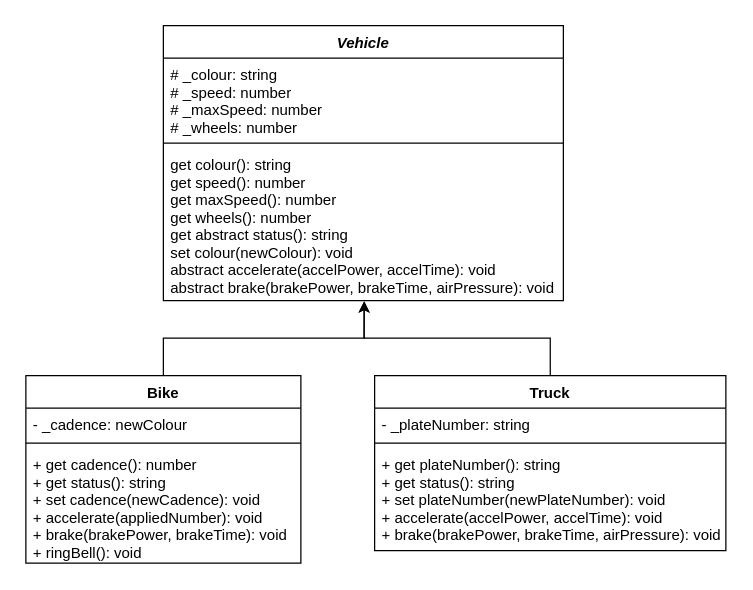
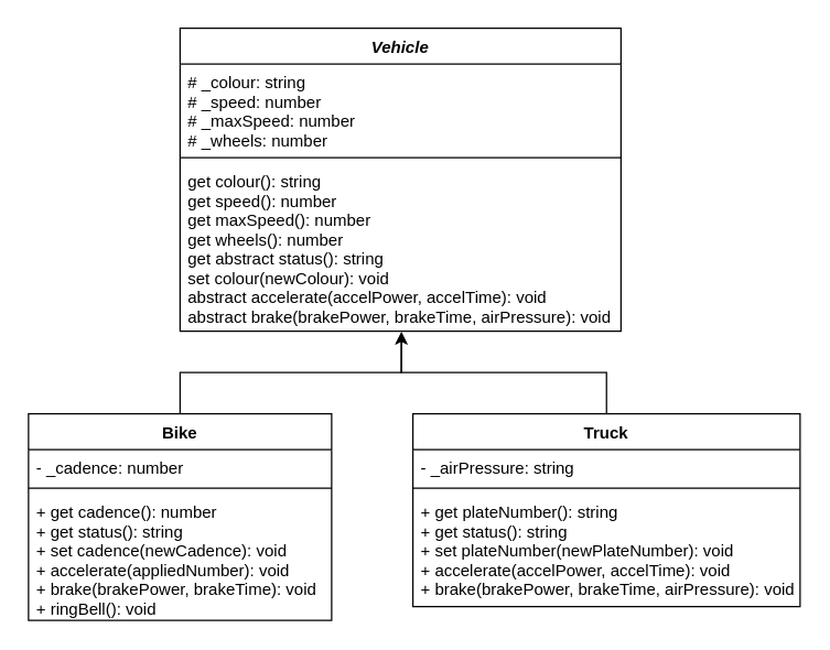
  <mxCell id="0" />
  <mxCell id="1" parent="0" />
  <mxCell id="2" value="Vehicle" style="swimlane;fontStyle=3;align=center;verticalAlign=top;childLayout=stackLayout;horizontal=1;startSize=26;horizontalStack=0;resizeParent=1;resizeParentMax=0;resizeLast=0;collapsible=1;marginBottom=0;" parent="1" vertex="1"><mxGeometry x="130" y="20" width="320" height="220" as="geometry"><mxRectangle x="40" y="40" width="110" height="30" as="alternateBounds" /></mxGeometry></mxCell>
  <mxCell id="3" value="# _colour: string&#10;# _speed: number&#10;# _maxSpeed: number&#10;# _wheels: number" style="text;strokeColor=none;fillColor=none;align=left;verticalAlign=top;spacingLeft=4;spacingRight=4;overflow=hidden;rotatable=0;points=[[0,0.5],[1,0.5]];portConstraint=eastwest;" parent="2" vertex="1"><mxGeometry y="26" width="320" height="64" as="geometry" /></mxCell>
  <mxCell id="4" value="" style="line;strokeWidth=1;fillColor=none;align=left;verticalAlign=middle;spacingTop=-1;spacingLeft=3;spacingRight=3;rotatable=0;labelPosition=right;points=[];portConstraint=eastwest;strokeColor=inherit;" parent="2" vertex="1"><mxGeometry y="90" width="320" height="8" as="geometry" /></mxCell>
  <mxCell id="5" value="get colour(): string&#10;get speed(): number&#10;get maxSpeed(): number&#10;get wheels(): number&#10;get abstract status(): string&#10;set colour(newColour): void&#10;abstract accelerate(accelPower, accelTime): void&#10;abstract brake(brakePower, brakeTime, airPressure): void" style="text;strokeColor=none;fillColor=none;align=left;verticalAlign=top;spacingLeft=4;spacingRight=4;overflow=hidden;rotatable=0;points=[[0,0.5],[1,0.5]];portConstraint=eastwest;" parent="2" vertex="1"><mxGeometry y="98" width="320" height="122" as="geometry" /></mxCell>
  <mxCell id="6" style="edgeStyle=orthogonalEdgeStyle;html=1;entryX=0.502;entryY=1.004;entryDx=0;entryDy=0;entryPerimeter=0;rounded=0;" parent="1" source="7" target="5" edge="1"><mxGeometry relative="1" as="geometry" /></mxCell>
  <mxCell id="7" value="Bike" style="swimlane;fontStyle=1;align=center;verticalAlign=top;childLayout=stackLayout;horizontal=1;startSize=26;horizontalStack=0;resizeParent=1;resizeParentMax=0;resizeLast=0;collapsible=1;marginBottom=0;" parent="1" vertex="1"><mxGeometry x="20" y="300" width="220" height="150" as="geometry"><mxRectangle x="40" y="40" width="110" height="30" as="alternateBounds" /></mxGeometry></mxCell>
- <mxCell id="8" value="- _cadence: newColour" style="text;strokeColor=none;fillColor=none;align=left;verticalAlign=top;spacingLeft=4;spacingRight=4;overflow=hidden;rotatable=0;points=[[0,0.5],[1,0.5]];portConstraint=eastwest;" parent="7" vertex="1"><mxGeometry y="26" width="220" height="24" as="geometry" /></mxCell>
+ <mxCell id="8" value="- _cadence: number" style="text;strokeColor=none;fillColor=none;align=left;verticalAlign=top;spacingLeft=4;spacingRight=4;overflow=hidden;rotatable=0;points=[[0,0.5],[1,0.5]];portConstraint=eastwest;" parent="7" vertex="1"><mxGeometry y="26" width="220" height="24" as="geometry" /></mxCell>
  <mxCell id="9" value="" style="line;strokeWidth=1;fillColor=none;align=left;verticalAlign=middle;spacingTop=-1;spacingLeft=3;spacingRight=3;rotatable=0;labelPosition=right;points=[];portConstraint=eastwest;strokeColor=inherit;" parent="7" vertex="1"><mxGeometry y="50" width="220" height="8" as="geometry" /></mxCell>
  <mxCell id="10" value="+ get cadence(): number&#10;+ get status(): string&#10;+ set cadence(newCadence): void&#10;+ accelerate(appliedNumber): void&#10;+ brake(brakePower, brakeTime): void&#10;+ ringBell(): void" style="text;strokeColor=none;fillColor=none;align=left;verticalAlign=top;spacingLeft=4;spacingRight=4;overflow=hidden;rotatable=0;points=[[0,0.5],[1,0.5]];portConstraint=eastwest;" parent="7" vertex="1"><mxGeometry y="58" width="220" height="92" as="geometry" /></mxCell>
  <mxCell id="11" style="edgeStyle=orthogonalEdgeStyle;rounded=0;html=1;entryX=0.502;entryY=1.006;entryDx=0;entryDy=0;entryPerimeter=0;" parent="1" source="12" target="5" edge="1"><mxGeometry relative="1" as="geometry" /></mxCell>
  <mxCell id="12" value="Truck" style="swimlane;fontStyle=1;align=center;verticalAlign=top;childLayout=stackLayout;horizontal=1;startSize=26;horizontalStack=0;resizeParent=1;resizeParentMax=0;resizeLast=0;collapsible=1;marginBottom=0;" parent="1" vertex="1"><mxGeometry x="299" y="300" width="281" height="140" as="geometry"><mxRectangle x="40" y="40" width="110" height="30" as="alternateBounds" /></mxGeometry></mxCell>
- <mxCell id="13" value="- _plateNumber: string" style="text;strokeColor=none;fillColor=none;align=left;verticalAlign=top;spacingLeft=4;spacingRight=4;overflow=hidden;rotatable=0;points=[[0,0.5],[1,0.5]];portConstraint=eastwest;" parent="12" vertex="1"><mxGeometry y="26" width="281" height="24" as="geometry" /></mxCell>
+ <mxCell id="13" value="- _airPressure: string" style="text;strokeColor=none;fillColor=none;align=left;verticalAlign=top;spacingLeft=4;spacingRight=4;overflow=hidden;rotatable=0;points=[[0,0.5],[1,0.5]];portConstraint=eastwest;" parent="12" vertex="1"><mxGeometry y="26" width="281" height="24" as="geometry" /></mxCell>
  <mxCell id="14" value="" style="line;strokeWidth=1;fillColor=none;align=left;verticalAlign=middle;spacingTop=-1;spacingLeft=3;spacingRight=3;rotatable=0;labelPosition=right;points=[];portConstraint=eastwest;strokeColor=inherit;" parent="12" vertex="1"><mxGeometry y="50" width="281" height="8" as="geometry" /></mxCell>
  <mxCell id="15" value="+ get plateNumber(): string&#10;+ get status(): string&#10;+ set plateNumber(newPlateNumber): void&#10;+ accelerate(accelPower, accelTime): void&#10;+ brake(brakePower, brakeTime, airPressure): void" style="text;strokeColor=none;fillColor=none;align=left;verticalAlign=top;spacingLeft=4;spacingRight=4;overflow=hidden;rotatable=0;points=[[0,0.5],[1,0.5]];portConstraint=eastwest;" parent="12" vertex="1"><mxGeometry y="58" width="281" height="82" as="geometry" /></mxCell>
